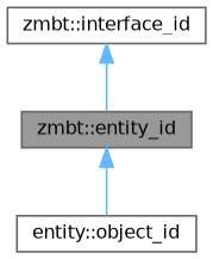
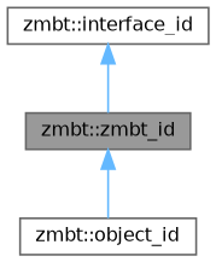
  digraph {
    node [color=gray40 fillcolor=white fontname=Helvetica fontsize=10 shape=box style=filled]
    edge [color=steelblue1 dir=back fontname=Helvetica fontsize=10 labelfontname=Helvetica labelfontsize=10 style=solid]
-   n1 [fillcolor=grey60 fontcolor=black height=0.2 label="zmbt::entity_id" width=0.4]
-   n2 [height=0.2 label="entity::object_id" width=0.4]
+   n1 [fillcolor=grey60 fontcolor=black height=0.2 label="zmbt::zmbt_id" width=0.4]
+   n2 [height=0.2 label="zmbt::object_id" width=0.4]
    n3 [height=0.2 label="zmbt::interface_id" width=0.4]
    n1 -> n2
    n3 -> n1
  }
